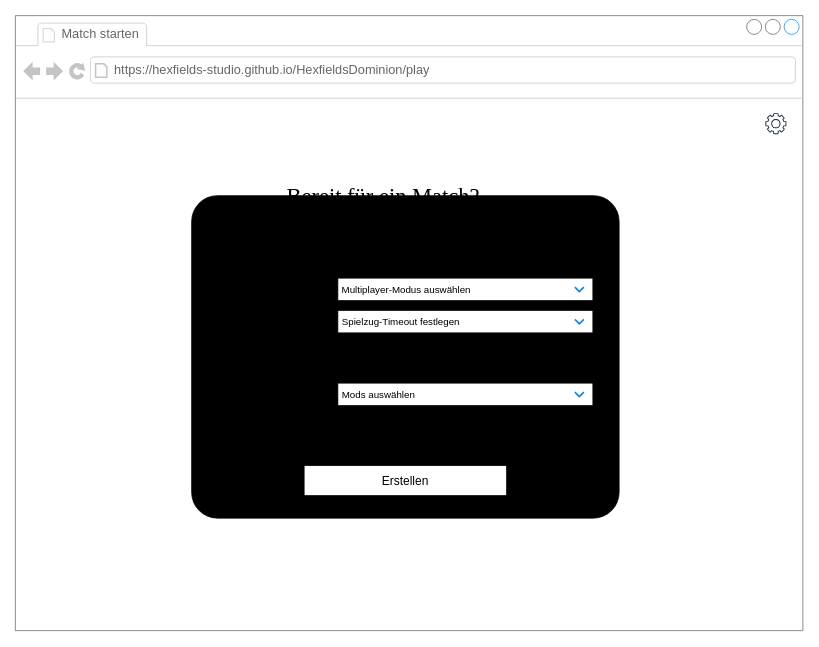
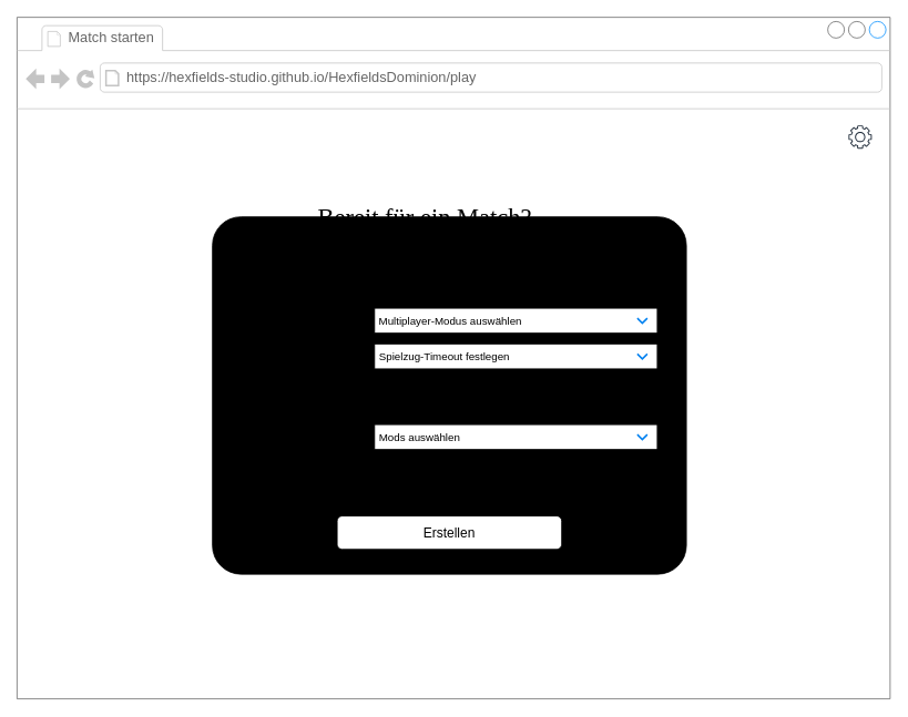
  <mxCell id="0" />
  <mxCell id="1" parent="0" />
  <mxCell id="2" value="" style="strokeWidth=1;shadow=0;dashed=0;align=center;html=1;shape=mxgraph.mockup.containers.browserWindow;rSize=0;strokeColor=#666666;mainText=,;recursiveResize=0;rounded=0;labelBackgroundColor=none;fontFamily=Verdana;fontSize=12" parent="1" vertex="1"><mxGeometry x="20" y="20" width="1050" height="820" as="geometry" /></mxCell>
  <mxCell id="3" value="Match starten" style="strokeWidth=1;shadow=0;dashed=0;align=center;html=1;shape=mxgraph.mockup.containers.anchor;fontSize=17;fontColor=#666666;align=left;" parent="2" vertex="1"><mxGeometry x="60" y="12" width="110" height="26" as="geometry" /></mxCell>
  <mxCell id="4" value="https://hexfields-studio.github.io/HexfieldsDominion/play" style="strokeWidth=1;shadow=0;dashed=0;align=center;html=1;shape=mxgraph.mockup.containers.anchor;rSize=0;fontSize=17;fontColor=#666666;align=left;" parent="2" vertex="1"><mxGeometry x="130" y="60" width="250" height="26" as="geometry" /></mxCell>
  <mxCell id="5" value="Bereit für ein Match?" style="text;html=1;points=[];align=left;verticalAlign=top;spacingTop=-4;fontSize=30;fontFamily=Verdana" parent="2" vertex="1"><mxGeometry x="360" y="220" width="320" height="40" as="geometry" /></mxCell>
  <mxCell id="6" value="&lt;font style=&quot;font-size: 25px;&quot;&gt;Lobby erstellen&lt;/font&gt;" style="rounded=1;whiteSpace=wrap;html=1;fillColor=#0050ef;fontColor=#ffffff;strokeColor=#001DBC;" parent="2" vertex="1"><mxGeometry x="320" y="340" width="400" height="40" as="geometry" /></mxCell>
  <mxCell id="7" value="&lt;font style=&quot;font-size: 25px;&quot;&gt;Lobby beitreten&lt;/font&gt;" style="rounded=1;whiteSpace=wrap;html=1;fillColor=#008a00;fontColor=#ffffff;strokeColor=#005700;" parent="2" vertex="1"><mxGeometry x="320" y="450" width="400" height="40" as="geometry" /></mxCell>
  <mxCell id="8" value="" style="sketch=0;outlineConnect=0;fontColor=#232F3E;gradientColor=none;fillColor=#232F3D;strokeColor=none;dashed=0;verticalLabelPosition=bottom;verticalAlign=top;align=center;html=1;fontSize=12;fontStyle=0;aspect=fixed;pointerEvents=1;shape=mxgraph.aws4.gear;" parent="2" vertex="1"><mxGeometry x="1000" y="130" width="28" height="28" as="geometry" /></mxCell>
  <mxCell id="9" value="" style="rounded=1;whiteSpace=wrap;html=1;fillColor=light-dark(#000000,#1A1A1A);shadow=0;glass=0;perimeterSpacing=0;strokeColor=light-dark(#000000, #6e6e6e);arcSize=8;" parent="2" vertex="1"><mxGeometry x="235" y="240" width="570" height="430" as="geometry" /></mxCell>
  <mxCell id="10" value="&lt;font style=&quot;font-size: 26px;&quot;&gt;Lobby erstellen&lt;/font&gt;" style="text;html=1;points=[];align=left;verticalAlign=top;spacingTop=-4;fontSize=30;fontFamily=Verdana" parent="2" vertex="1"><mxGeometry x="416" y="250" width="208" height="40" as="geometry" /></mxCell>
- <mxCell id="11" value="&lt;font style=&quot;font-size: 16px;&quot;&gt;Erstellen&lt;/font&gt;" style="whiteSpace=wrap;html=1;rounded=0;" parent="2" vertex="1"><mxGeometry x="385" y="600" width="270" height="40" as="geometry" /></mxCell>
+ <mxCell id="11" value="&lt;font style=&quot;font-size: 16px;&quot;&gt;Erstellen&lt;/font&gt;" style="rounded=1;whiteSpace=wrap;html=1;" parent="2" vertex="1"><mxGeometry x="385" y="600" width="270" height="40" as="geometry" /></mxCell>
  <mxCell id="12" value="" style="shape=mxgraph.sysml.x;" parent="2" vertex="1"><mxGeometry x="758" y="260" width="20" height="20" as="geometry" /></mxCell>
  <mxCell id="13" value="&lt;font style=&quot;font-size: 15px;&quot;&gt;Multiplayer-Modus&lt;/font&gt;" style="text;html=1;whiteSpace=wrap;strokeColor=none;fillColor=none;align=left;verticalAlign=middle;rounded=0;" parent="2" vertex="1"><mxGeometry x="260" y="350" width="150" height="30" as="geometry" /></mxCell>
  <mxCell id="14" value="&lt;div align=&quot;left&quot;&gt;&amp;nbsp;&lt;font style=&quot;font-size: 13px; color: light-dark(rgb(0, 0, 0), rgb(102, 102, 102));&quot;&gt;Multiplayer-Modus auswählen&lt;/font&gt;&lt;/div&gt;" style="rounded=0;whiteSpace=wrap;html=1;align=left;" parent="2" vertex="1"><mxGeometry x="430" y="350" width="340" height="30" as="geometry" /></mxCell>
  <mxCell id="15" value="&lt;font style=&quot;font-size: 15px;&quot;&gt;Spielzug-Timeout&lt;/font&gt;" style="text;html=1;whiteSpace=wrap;strokeColor=none;fillColor=none;align=left;verticalAlign=middle;rounded=0;" parent="2" vertex="1"><mxGeometry x="245" y="393" width="150" height="30" as="geometry" /></mxCell>
  <mxCell id="16" value="&lt;div align=&quot;left&quot;&gt;&lt;font style=&quot;font-size: 13px; color: light-dark(rgb(0, 0, 0), rgb(102, 102, 102));&quot;&gt;&amp;nbsp;Spielzug-Timeout festlegen&lt;/font&gt;&lt;/div&gt;" style="rounded=0;whiteSpace=wrap;html=1;align=left;" parent="2" vertex="1"><mxGeometry x="430" y="393" width="340" height="30" as="geometry" /></mxCell>
  <mxCell id="17" value="" style="html=1;verticalLabelPosition=bottom;labelBackgroundColor=#ffffff;verticalAlign=top;shadow=0;dashed=0;strokeWidth=2;shape=mxgraph.ios7.misc.down;strokeColor=#0080f0;" parent="2" vertex="1"><mxGeometry x="746" y="362" width="12" height="6" as="geometry" /></mxCell>
  <mxCell id="18" value="" style="html=1;verticalLabelPosition=bottom;labelBackgroundColor=#ffffff;verticalAlign=top;shadow=0;dashed=0;strokeWidth=2;shape=mxgraph.ios7.misc.down;strokeColor=#0080f0;" parent="2" vertex="1"><mxGeometry x="746" y="405" width="12" height="6" as="geometry" /></mxCell>
  <mxCell id="19" value="&lt;font style=&quot;font-size: 15px;&quot;&gt;Mods&lt;/font&gt;" style="text;html=1;whiteSpace=wrap;strokeColor=none;fillColor=none;align=left;verticalAlign=middle;rounded=0;" parent="2" vertex="1"><mxGeometry x="260" y="490" width="150" height="30" as="geometry" /></mxCell>
  <mxCell id="20" value="&lt;div align=&quot;left&quot;&gt;&lt;font style=&quot;font-size: 13px; color: light-dark(rgb(0, 0, 0), rgb(102, 102, 102));&quot;&gt;&amp;nbsp;Mods auswählen&lt;/font&gt;&lt;/div&gt;" style="rounded=0;whiteSpace=wrap;html=1;align=left;" parent="2" vertex="1"><mxGeometry x="430" y="490" width="340" height="30" as="geometry" /></mxCell>
  <mxCell id="21" value="" style="html=1;verticalLabelPosition=bottom;labelBackgroundColor=#ffffff;verticalAlign=top;shadow=0;dashed=0;strokeWidth=2;shape=mxgraph.ios7.misc.down;strokeColor=#0080f0;" parent="2" vertex="1"><mxGeometry x="746" y="502" width="12" height="6" as="geometry" /></mxCell>
